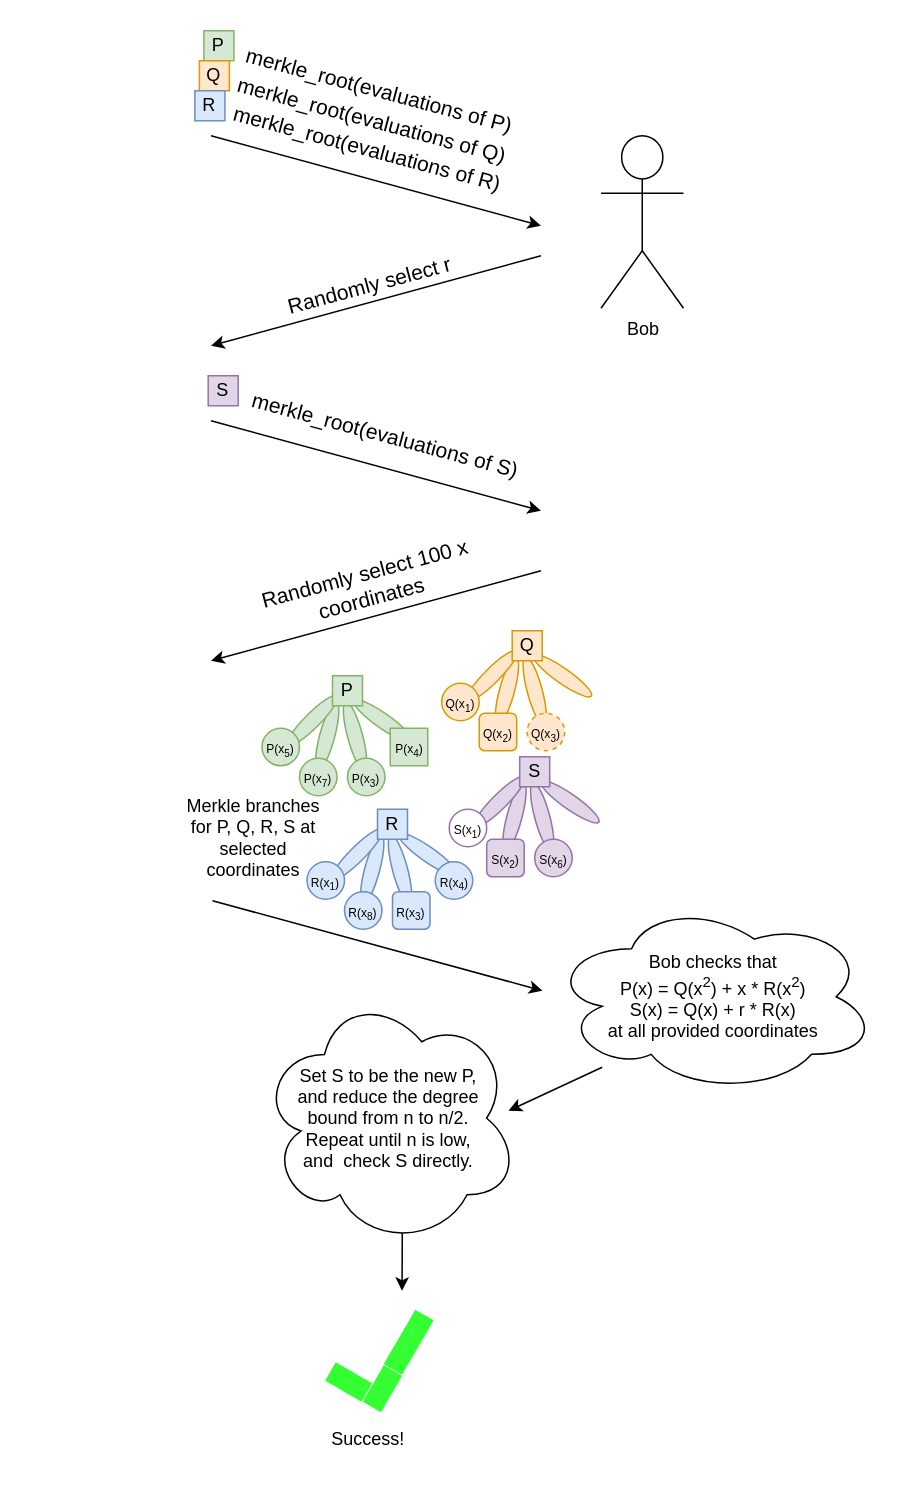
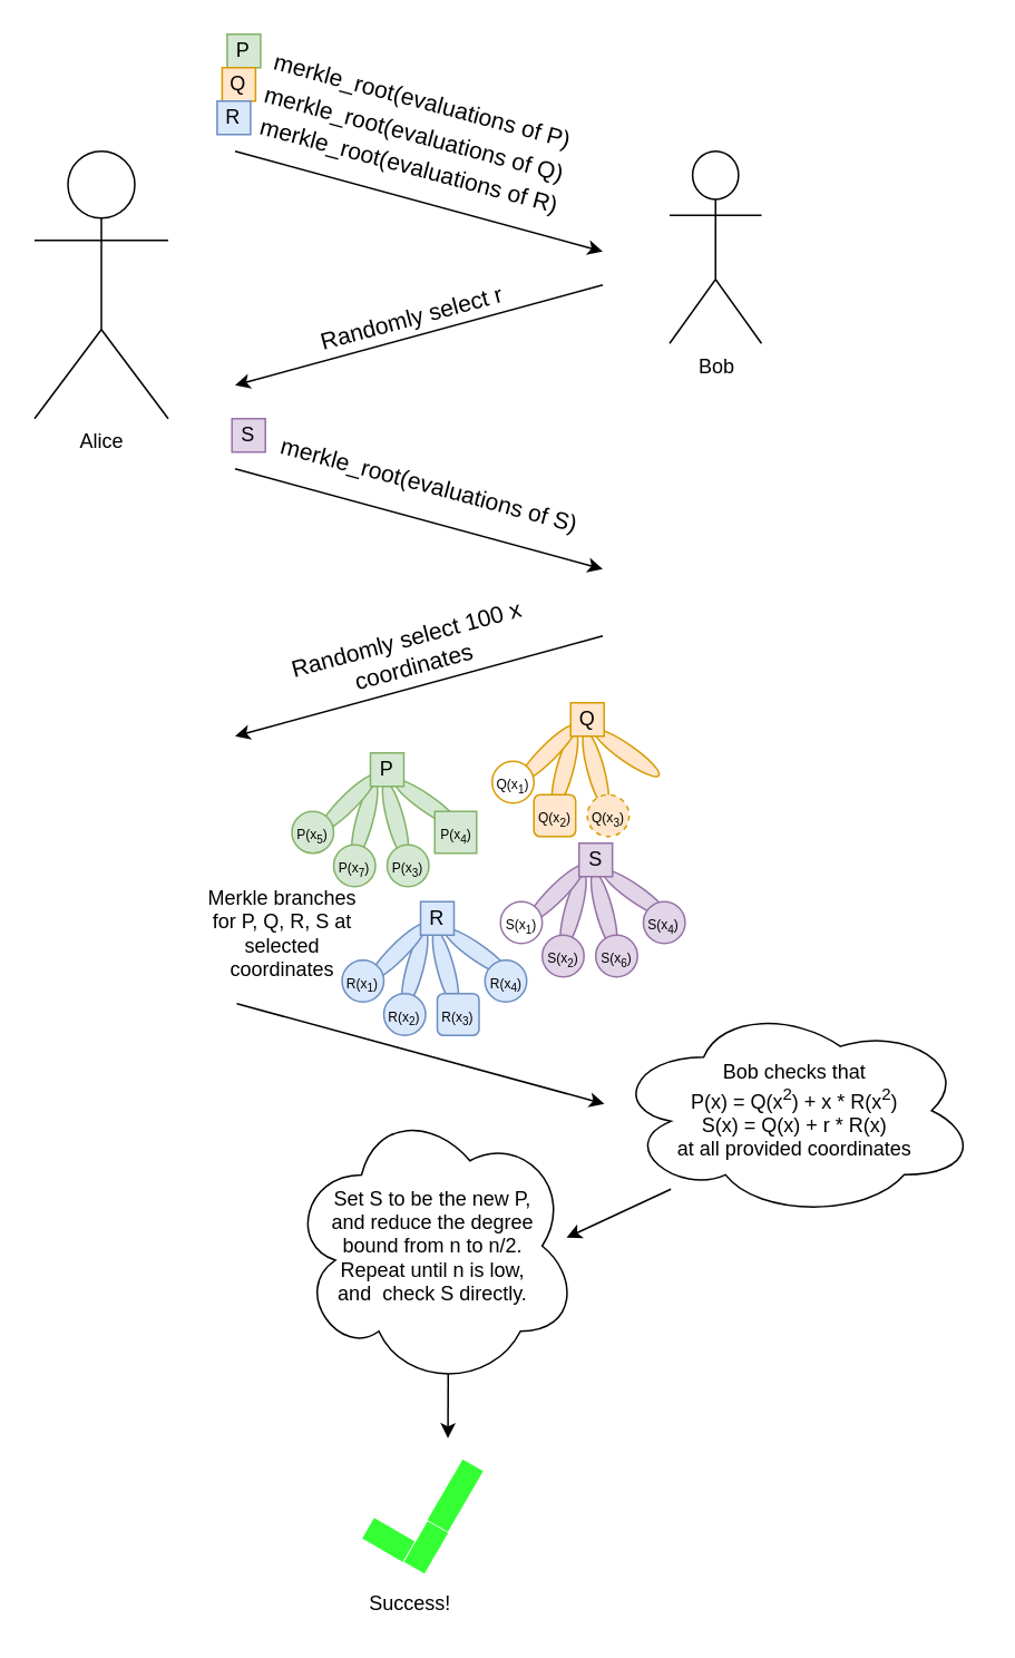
  <mxCell id="0" />
  <mxCell id="1" parent="0" />
+ <mxCell id="2" value="Alice" style="shape=umlActor;verticalLabelPosition=bottom;verticalAlign=top;html=1;outlineConnect=0;" parent="1" vertex="1"><mxGeometry x="20" y="90" width="80" height="160" as="geometry" /></mxCell>
  <mxCell id="3" value="Bob" style="shape=umlActor;verticalLabelPosition=bottom;verticalAlign=top;html=1;outlineConnect=0;" parent="1" vertex="1"><mxGeometry x="400" y="90" width="55" height="115" as="geometry" /></mxCell>
  <mxCell id="4" value="" style="endArrow=classic;html=1;" parent="1" edge="1"><mxGeometry width="50" height="50" relative="1" as="geometry"><mxPoint x="140" y="90" as="sourcePoint" /><mxPoint x="360" y="150" as="targetPoint" /></mxGeometry></mxCell>
  <mxCell id="5" value="merkle_root(evaluations of P)" style="text;html=1;strokeColor=none;fillColor=none;align=center;verticalAlign=middle;whiteSpace=wrap;rounded=0;rotation=15;fontSize=14;" parent="1" vertex="1"><mxGeometry x="142.76" y="50" width="218.98" height="20" as="geometry" /></mxCell>
  <mxCell id="6" value="" style="endArrow=classic;html=1;" parent="1" edge="1"><mxGeometry width="50" height="50" relative="1" as="geometry"><mxPoint x="360" y="380" as="sourcePoint" /><mxPoint x="140" y="440" as="targetPoint" /></mxGeometry></mxCell>
  <mxCell id="7" value="Randomly select 100 x coordinates" style="text;html=1;strokeColor=none;fillColor=none;align=center;verticalAlign=middle;whiteSpace=wrap;rounded=0;rotation=-15;fontSize=14;" parent="1" vertex="1"><mxGeometry x="139.5" y="380" width="210" height="20" as="geometry" /></mxCell>
  <mxCell id="8" value="" style="endArrow=classic;html=1;" parent="1" edge="1"><mxGeometry width="50" height="50" relative="1" as="geometry"><mxPoint x="141" y="600" as="sourcePoint" /><mxPoint x="361" y="660" as="targetPoint" /></mxGeometry></mxCell>
  <mxCell id="9" value="Bob checks that&lt;br&gt;P(x) = Q(x&lt;sup&gt;2&lt;/sup&gt;) + x * R(x&lt;sup&gt;2&lt;/sup&gt;)&lt;br&gt;S(x) = Q(x) + r * R(x)&lt;br&gt;at all provided coordinates" style="ellipse;shape=cloud;whiteSpace=wrap;html=1;fillColor=none;" parent="1" vertex="1"><mxGeometry x="365.8" y="600" width="218.26" height="128" as="geometry" /></mxCell>
  <mxCell id="10" value="merkle_root(evaluations of Q)" style="text;html=1;strokeColor=none;fillColor=none;align=center;verticalAlign=middle;whiteSpace=wrap;rounded=0;rotation=15;fontSize=14;" vertex="1" parent="1"><mxGeometry x="138.27" y="70" width="218.98" height="20" as="geometry" /></mxCell>
  <mxCell id="11" value="merkle_root(evaluations of R)" style="text;html=1;strokeColor=none;fillColor=none;align=center;verticalAlign=middle;whiteSpace=wrap;rounded=0;rotation=15;fontSize=14;" vertex="1" parent="1"><mxGeometry x="135.27" y="89" width="218.98" height="20" as="geometry" /></mxCell>
  <mxCell id="12" value="" style="ellipse;whiteSpace=wrap;html=1;fillColor=#ffe6cc;strokeColor=#d79b00;rotation=-75;" vertex="1" parent="1"><mxGeometry x="313.8" y="455" width="47" height="10" as="geometry" /></mxCell>
  <mxCell id="13" value="" style="ellipse;whiteSpace=wrap;html=1;fillColor=#ffe6cc;strokeColor=#d79b00;rotation=-105;" vertex="1" parent="1"><mxGeometry x="332.3" y="455" width="47" height="10" as="geometry" /></mxCell>
  <mxCell id="14" value="" style="ellipse;whiteSpace=wrap;html=1;fillColor=#ffe6cc;strokeColor=#d79b00;rotation=-145;" vertex="1" parent="1"><mxGeometry x="350.8" y="445" width="47" height="10" as="geometry" /></mxCell>
  <mxCell id="15" value="" style="ellipse;whiteSpace=wrap;html=1;fillColor=#ffe6cc;strokeColor=#d79b00;rotation=-45;" vertex="1" parent="1"><mxGeometry x="303.8" y="445" width="47" height="10" as="geometry" /></mxCell>
  <mxCell id="16" value="Q" style="rounded=0;whiteSpace=wrap;html=1;fillColor=#ffe6cc;strokeColor=#d79b00;" vertex="1" parent="1"><mxGeometry x="340.8" y="420" width="20" height="20" as="geometry" /></mxCell>
- <mxCell id="17" value="&lt;font style=&quot;font-size: 8px&quot;&gt;Q(x&lt;sub&gt;1&lt;/sub&gt;)&lt;/font&gt;" style="ellipse;whiteSpace=wrap;html=1;aspect=fixed;fillColor=#ffe6cc;strokeColor=#d79b00;" vertex="1" parent="1"><mxGeometry x="293.8" y="455" width="25" height="25" as="geometry" /></mxCell>
+ <mxCell id="17" value="&lt;font style=&quot;font-size: 8px&quot;&gt;Q(x&lt;sub&gt;1&lt;/sub&gt;)&lt;/font&gt;" style="ellipse;whiteSpace=wrap;html=1;aspect=fixed;fillColor=#ffffff;strokeColor=#d79b00;" vertex="1" parent="1"><mxGeometry x="293.8" y="455" width="25" height="25" as="geometry" /></mxCell>
  <mxCell id="18" value="&lt;font style=&quot;font-size: 8px&quot;&gt;Q(x&lt;sub&gt;2&lt;/sub&gt;)&lt;/font&gt;" style="whiteSpace=wrap;html=1;aspect=fixed;fillColor=#ffe6cc;strokeColor=#d79b00;rounded=1;" vertex="1" parent="1"><mxGeometry x="318.8" y="475" width="25" height="25" as="geometry" /></mxCell>
  <mxCell id="19" value="&lt;font style=&quot;font-size: 8px&quot;&gt;Q(x&lt;sub&gt;3&lt;/sub&gt;)&lt;/font&gt;" style="ellipse;whiteSpace=wrap;html=1;aspect=fixed;fillColor=#ffe6cc;strokeColor=#d79b00;dashed=1;" vertex="1" parent="1"><mxGeometry x="350.8" y="475" width="25" height="25" as="geometry" /></mxCell>
  <mxCell id="20" value="" style="ellipse;whiteSpace=wrap;html=1;fillColor=#dae8fc;strokeColor=#6c8ebf;rotation=-75;" vertex="1" parent="1"><mxGeometry x="224" y="574" width="47" height="10" as="geometry" /></mxCell>
  <mxCell id="21" value="" style="ellipse;whiteSpace=wrap;html=1;fillColor=#dae8fc;strokeColor=#6c8ebf;rotation=-105;" vertex="1" parent="1"><mxGeometry x="242.5" y="574" width="47" height="10" as="geometry" /></mxCell>
  <mxCell id="22" value="" style="ellipse;whiteSpace=wrap;html=1;fillColor=#dae8fc;strokeColor=#6c8ebf;rotation=-145;" vertex="1" parent="1"><mxGeometry x="261" y="564" width="47" height="10" as="geometry" /></mxCell>
  <mxCell id="23" value="" style="ellipse;whiteSpace=wrap;html=1;fillColor=#dae8fc;strokeColor=#6c8ebf;rotation=-45;" vertex="1" parent="1"><mxGeometry x="214" y="564" width="47" height="10" as="geometry" /></mxCell>
  <mxCell id="24" value="R" style="rounded=0;whiteSpace=wrap;html=1;fillColor=#dae8fc;strokeColor=#6c8ebf;" vertex="1" parent="1"><mxGeometry x="251" y="539" width="20" height="20" as="geometry" /></mxCell>
  <mxCell id="25" value="&lt;font style=&quot;font-size: 8px&quot;&gt;R(x&lt;sub&gt;1&lt;/sub&gt;)&lt;/font&gt;" style="ellipse;whiteSpace=wrap;html=1;aspect=fixed;fillColor=#dae8fc;strokeColor=#6c8ebf;" vertex="1" parent="1"><mxGeometry x="204" y="574" width="25" height="25" as="geometry" /></mxCell>
- <mxCell id="26" value="&lt;font style=&quot;font-size: 8px&quot;&gt;R(x&lt;sub&gt;8&lt;/sub&gt;)&lt;/font&gt;" style="ellipse;whiteSpace=wrap;html=1;aspect=fixed;fillColor=#dae8fc;strokeColor=#6c8ebf;" vertex="1" parent="1"><mxGeometry x="229" y="594" width="25" height="25" as="geometry" /></mxCell>
+ <mxCell id="26" value="&lt;font style=&quot;font-size: 8px&quot;&gt;R(x&lt;sub&gt;2&lt;/sub&gt;)&lt;/font&gt;" style="ellipse;whiteSpace=wrap;html=1;aspect=fixed;fillColor=#dae8fc;strokeColor=#6c8ebf;" vertex="1" parent="1"><mxGeometry x="229" y="594" width="25" height="25" as="geometry" /></mxCell>
  <mxCell id="27" value="&lt;font style=&quot;font-size: 8px&quot;&gt;R(x&lt;sub&gt;3&lt;/sub&gt;)&lt;/font&gt;" style="whiteSpace=wrap;html=1;aspect=fixed;fillColor=#dae8fc;strokeColor=#6c8ebf;rounded=1;" vertex="1" parent="1"><mxGeometry x="261" y="594" width="25" height="25" as="geometry" /></mxCell>
  <mxCell id="28" value="&lt;font style=&quot;font-size: 8px&quot;&gt;R(x&lt;sub&gt;4&lt;/sub&gt;)&lt;/font&gt;" style="ellipse;whiteSpace=wrap;html=1;aspect=fixed;fillColor=#dae8fc;strokeColor=#6c8ebf;" vertex="1" parent="1"><mxGeometry x="289.5" y="574" width="25" height="25" as="geometry" /></mxCell>
  <mxCell id="29" value="" style="ellipse;whiteSpace=wrap;html=1;fillColor=#d5e8d4;strokeColor=#82b366;rotation=-75;" vertex="1" parent="1"><mxGeometry x="194" y="485" width="47" height="10" as="geometry" /></mxCell>
  <mxCell id="30" value="" style="ellipse;whiteSpace=wrap;html=1;fillColor=#d5e8d4;strokeColor=#82b366;rotation=-105;" vertex="1" parent="1"><mxGeometry x="212.5" y="485" width="47" height="10" as="geometry" /></mxCell>
  <mxCell id="31" value="" style="ellipse;whiteSpace=wrap;html=1;fillColor=#d5e8d4;strokeColor=#82b366;rotation=-145;" vertex="1" parent="1"><mxGeometry x="231" y="475" width="47" height="10" as="geometry" /></mxCell>
  <mxCell id="32" value="" style="ellipse;whiteSpace=wrap;html=1;fillColor=#d5e8d4;strokeColor=#82b366;rotation=-45;" vertex="1" parent="1"><mxGeometry x="184" y="475" width="47" height="10" as="geometry" /></mxCell>
  <mxCell id="33" value="P" style="rounded=0;whiteSpace=wrap;html=1;fillColor=#d5e8d4;strokeColor=#82b366;" vertex="1" parent="1"><mxGeometry x="221" y="450" width="20" height="20" as="geometry" /></mxCell>
  <mxCell id="34" value="&lt;font style=&quot;font-size: 8px&quot;&gt;P(x&lt;sub&gt;5&lt;/sub&gt;)&lt;/font&gt;" style="ellipse;whiteSpace=wrap;html=1;aspect=fixed;fillColor=#d5e8d4;strokeColor=#82b366;" vertex="1" parent="1"><mxGeometry x="174" y="485" width="25" height="25" as="geometry" /></mxCell>
  <mxCell id="35" value="&lt;font style=&quot;font-size: 8px&quot;&gt;P(x&lt;sub&gt;7&lt;/sub&gt;)&lt;/font&gt;" style="ellipse;whiteSpace=wrap;html=1;aspect=fixed;fillColor=#d5e8d4;strokeColor=#82b366;" vertex="1" parent="1"><mxGeometry x="199" y="505" width="25" height="25" as="geometry" /></mxCell>
  <mxCell id="36" value="&lt;font style=&quot;font-size: 8px&quot;&gt;P(x&lt;sub&gt;3&lt;/sub&gt;)&lt;/font&gt;" style="ellipse;whiteSpace=wrap;html=1;aspect=fixed;fillColor=#d5e8d4;strokeColor=#82b366;" vertex="1" parent="1"><mxGeometry x="231" y="505" width="25" height="25" as="geometry" /></mxCell>
  <mxCell id="37" value="&lt;font style=&quot;font-size: 8px&quot;&gt;P(x&lt;sub&gt;4&lt;/sub&gt;)&lt;/font&gt;" style="whiteSpace=wrap;html=1;aspect=fixed;fillColor=#d5e8d4;strokeColor=#82b366;rounded=0;" vertex="1" parent="1"><mxGeometry x="259.5" y="485" width="25" height="25" as="geometry" /></mxCell>
  <mxCell id="38" value="P" style="rounded=0;whiteSpace=wrap;html=1;fillColor=#d5e8d4;strokeColor=#82b366;" vertex="1" parent="1"><mxGeometry x="135.27" y="20" width="20" height="20" as="geometry" /></mxCell>
  <mxCell id="39" value="Q" style="rounded=0;whiteSpace=wrap;html=1;fillColor=#ffe6cc;strokeColor=#d79b00;" vertex="1" parent="1"><mxGeometry x="132.27" y="40" width="20" height="20" as="geometry" /></mxCell>
  <mxCell id="40" value="R" style="rounded=0;whiteSpace=wrap;html=1;fillColor=#dae8fc;strokeColor=#6c8ebf;" vertex="1" parent="1"><mxGeometry x="129.27" y="60" width="20" height="20" as="geometry" /></mxCell>
  <mxCell id="41" value="Merkle branches for P, Q, R, S at selected coordinates" style="text;html=1;strokeColor=none;fillColor=none;align=center;verticalAlign=middle;whiteSpace=wrap;rounded=0;" vertex="1" parent="1"><mxGeometry x="120" y="548" width="97" height="20" as="geometry" /></mxCell>
  <mxCell id="42" value="Randomly select r" style="text;html=1;strokeColor=none;fillColor=none;align=center;verticalAlign=middle;whiteSpace=wrap;rounded=0;rotation=-15;fontSize=14;" vertex="1" parent="1"><mxGeometry x="140.76" y="180" width="210" height="20" as="geometry" /></mxCell>
  <mxCell id="43" value="" style="group" vertex="1" connectable="0" parent="1"><mxGeometry x="208.368" y="869.999" width="92.803" height="99.331" as="geometry" /></mxCell>
  <mxCell id="44" value="Success!" style="text;html=1;strokeColor=none;fillColor=none;align=center;verticalAlign=middle;whiteSpace=wrap;rounded=0;" parent="43" vertex="1"><mxGeometry x="16.402" y="79.331" width="40" height="20" as="geometry" /></mxCell>
  <mxCell id="45" value="" style="group;rotation=-15;" parent="43" vertex="1" connectable="0"><mxGeometry x="6.402" y="9.331" width="80" height="60" as="geometry" /></mxCell>
  <mxCell id="46" value="" style="rhombus;whiteSpace=wrap;html=1;strokeColor=none;fillColor=#33FF33;rotation=-15;" parent="45" vertex="1"><mxGeometry x="26" y="42" width="20" height="20" as="geometry" /></mxCell>
  <mxCell id="47" value="" style="rhombus;whiteSpace=wrap;html=1;strokeColor=none;fillColor=#33FF33;rotation=-15;" parent="45" vertex="1"><mxGeometry x="33" y="30" width="20" height="20" as="geometry" /></mxCell>
  <mxCell id="48" value="" style="rhombus;whiteSpace=wrap;html=1;strokeColor=none;fillColor=#33FF33;rotation=-15;" parent="45" vertex="1"><mxGeometry x="40" y="17" width="20" height="20" as="geometry" /></mxCell>
  <mxCell id="49" value="" style="rhombus;whiteSpace=wrap;html=1;strokeColor=none;fillColor=#33FF33;rotation=-15;" parent="45" vertex="1"><mxGeometry x="47" y="5" width="20" height="20" as="geometry" /></mxCell>
  <mxCell id="50" value="" style="rhombus;whiteSpace=wrap;html=1;strokeColor=none;fillColor=#33FF33;rotation=-15;" parent="45" vertex="1"><mxGeometry x="13" y="35" width="20" height="20" as="geometry" /></mxCell>
  <mxCell id="51" value="" style="rhombus;whiteSpace=wrap;html=1;strokeColor=none;fillColor=#33FF33;rotation=-15;" parent="45" vertex="1"><mxGeometry x="1" y="28" width="20" height="20" as="geometry" /></mxCell>
  <mxCell id="52" value="" style="rhombus;whiteSpace=wrap;html=1;strokeColor=none;fillColor=#33FF33;rotation=-15;" parent="45" vertex="1"><mxGeometry x="54" y="-7" width="20" height="20" as="geometry" /></mxCell>
  <mxCell id="53" value="" style="ellipse;whiteSpace=wrap;html=1;fillColor=#e1d5e7;strokeColor=#9673a6;rotation=-75;" vertex="1" parent="1"><mxGeometry x="318.8" y="539" width="47" height="10" as="geometry" /></mxCell>
  <mxCell id="54" value="" style="ellipse;whiteSpace=wrap;html=1;fillColor=#e1d5e7;strokeColor=#9673a6;rotation=-105;" vertex="1" parent="1"><mxGeometry x="337.3" y="539" width="47" height="10" as="geometry" /></mxCell>
  <mxCell id="55" value="" style="ellipse;whiteSpace=wrap;html=1;fillColor=#e1d5e7;strokeColor=#9673a6;rotation=-145;" vertex="1" parent="1"><mxGeometry x="355.8" y="529" width="47" height="10" as="geometry" /></mxCell>
  <mxCell id="56" value="" style="ellipse;whiteSpace=wrap;html=1;fillColor=#e1d5e7;strokeColor=#9673a6;rotation=-45;" vertex="1" parent="1"><mxGeometry x="308.8" y="529" width="47" height="10" as="geometry" /></mxCell>
  <mxCell id="57" value="S" style="rounded=0;whiteSpace=wrap;html=1;fillColor=#e1d5e7;strokeColor=#9673a6;" vertex="1" parent="1"><mxGeometry x="345.8" y="504" width="20" height="20" as="geometry" /></mxCell>
  <mxCell id="58" value="&lt;font style=&quot;font-size: 8px&quot;&gt;S(x&lt;sub&gt;1&lt;/sub&gt;)&lt;/font&gt;" style="ellipse;whiteSpace=wrap;html=1;aspect=fixed;fillColor=#ffffff;strokeColor=#9673a6;" vertex="1" parent="1"><mxGeometry x="298.8" y="539" width="25" height="25" as="geometry" /></mxCell>
- <mxCell id="59" value="&lt;font style=&quot;font-size: 8px&quot;&gt;S(x&lt;sub&gt;2&lt;/sub&gt;)&lt;/font&gt;" style="whiteSpace=wrap;html=1;aspect=fixed;fillColor=#e1d5e7;strokeColor=#9673a6;rounded=1;" vertex="1" parent="1"><mxGeometry x="323.8" y="559" width="25" height="25" as="geometry" /></mxCell>
+ <mxCell id="59" value="&lt;font style=&quot;font-size: 8px&quot;&gt;S(x&lt;sub&gt;2&lt;/sub&gt;)&lt;/font&gt;" style="ellipse;whiteSpace=wrap;html=1;aspect=fixed;fillColor=#e1d5e7;strokeColor=#9673a6;" vertex="1" parent="1"><mxGeometry x="323.8" y="559" width="25" height="25" as="geometry" /></mxCell>
  <mxCell id="60" value="&lt;font style=&quot;font-size: 8px&quot;&gt;S(x&lt;sub&gt;6&lt;/sub&gt;)&lt;/font&gt;" style="ellipse;whiteSpace=wrap;html=1;aspect=fixed;fillColor=#e1d5e7;strokeColor=#9673a6;" vertex="1" parent="1"><mxGeometry x="355.8" y="559" width="25" height="25" as="geometry" /></mxCell>
+ <mxCell id="61" value="&lt;font style=&quot;font-size: 8px&quot;&gt;S(x&lt;sub&gt;4&lt;/sub&gt;)&lt;/font&gt;" style="ellipse;whiteSpace=wrap;html=1;aspect=fixed;fillColor=#e1d5e7;strokeColor=#9673a6;" vertex="1" parent="1"><mxGeometry x="384.3" y="539" width="25" height="25" as="geometry" /></mxCell>
  <mxCell id="62" value="" style="endArrow=classic;html=1;" edge="1" parent="1"><mxGeometry width="50" height="50" relative="1" as="geometry"><mxPoint x="400.8" y="710.992" as="sourcePoint" /><mxPoint x="338.37" y="740" as="targetPoint" /></mxGeometry></mxCell>
  <mxCell id="63" value="Set S to be the new P,&lt;br&gt;and reduce the degree&lt;br&gt;bound from n to n/2.&lt;br&gt;Repeat until n is low,&lt;br&gt;and&amp;nbsp; check S directly." style="ellipse;shape=cloud;whiteSpace=wrap;html=1;fillColor=none;" vertex="1" parent="1"><mxGeometry x="172.37" y="660" width="173" height="170" as="geometry" /></mxCell>
  <mxCell id="64" value="" style="endArrow=classic;html=1;exitX=0.55;exitY=0.95;exitDx=0;exitDy=0;exitPerimeter=0;" edge="1" parent="1" source="63"><mxGeometry width="50" height="50" relative="1" as="geometry"><mxPoint x="478.37" y="850" as="sourcePoint" /><mxPoint x="267.37" y="860" as="targetPoint" /></mxGeometry></mxCell>
  <mxCell id="65" value="" style="endArrow=classic;html=1;" edge="1" parent="1"><mxGeometry width="50" height="50" relative="1" as="geometry"><mxPoint x="140" y="280" as="sourcePoint" /><mxPoint x="360" y="340" as="targetPoint" /></mxGeometry></mxCell>
  <mxCell id="66" value="" style="endArrow=classic;html=1;" edge="1" parent="1"><mxGeometry width="50" height="50" relative="1" as="geometry"><mxPoint x="360" y="170" as="sourcePoint" /><mxPoint x="140" y="230" as="targetPoint" /></mxGeometry></mxCell>
  <mxCell id="67" value="S" style="rounded=0;whiteSpace=wrap;html=1;fillColor=#e1d5e7;strokeColor=#9673a6;" vertex="1" parent="1"><mxGeometry x="138.13" y="250" width="20" height="20" as="geometry" /></mxCell>
  <mxCell id="68" value="merkle_root(evaluations of S)" style="text;html=1;strokeColor=none;fillColor=none;align=center;verticalAlign=middle;whiteSpace=wrap;rounded=0;rotation=15;fontSize=14;" vertex="1" parent="1"><mxGeometry x="147.4" y="280" width="218.98" height="20" as="geometry" /></mxCell>
